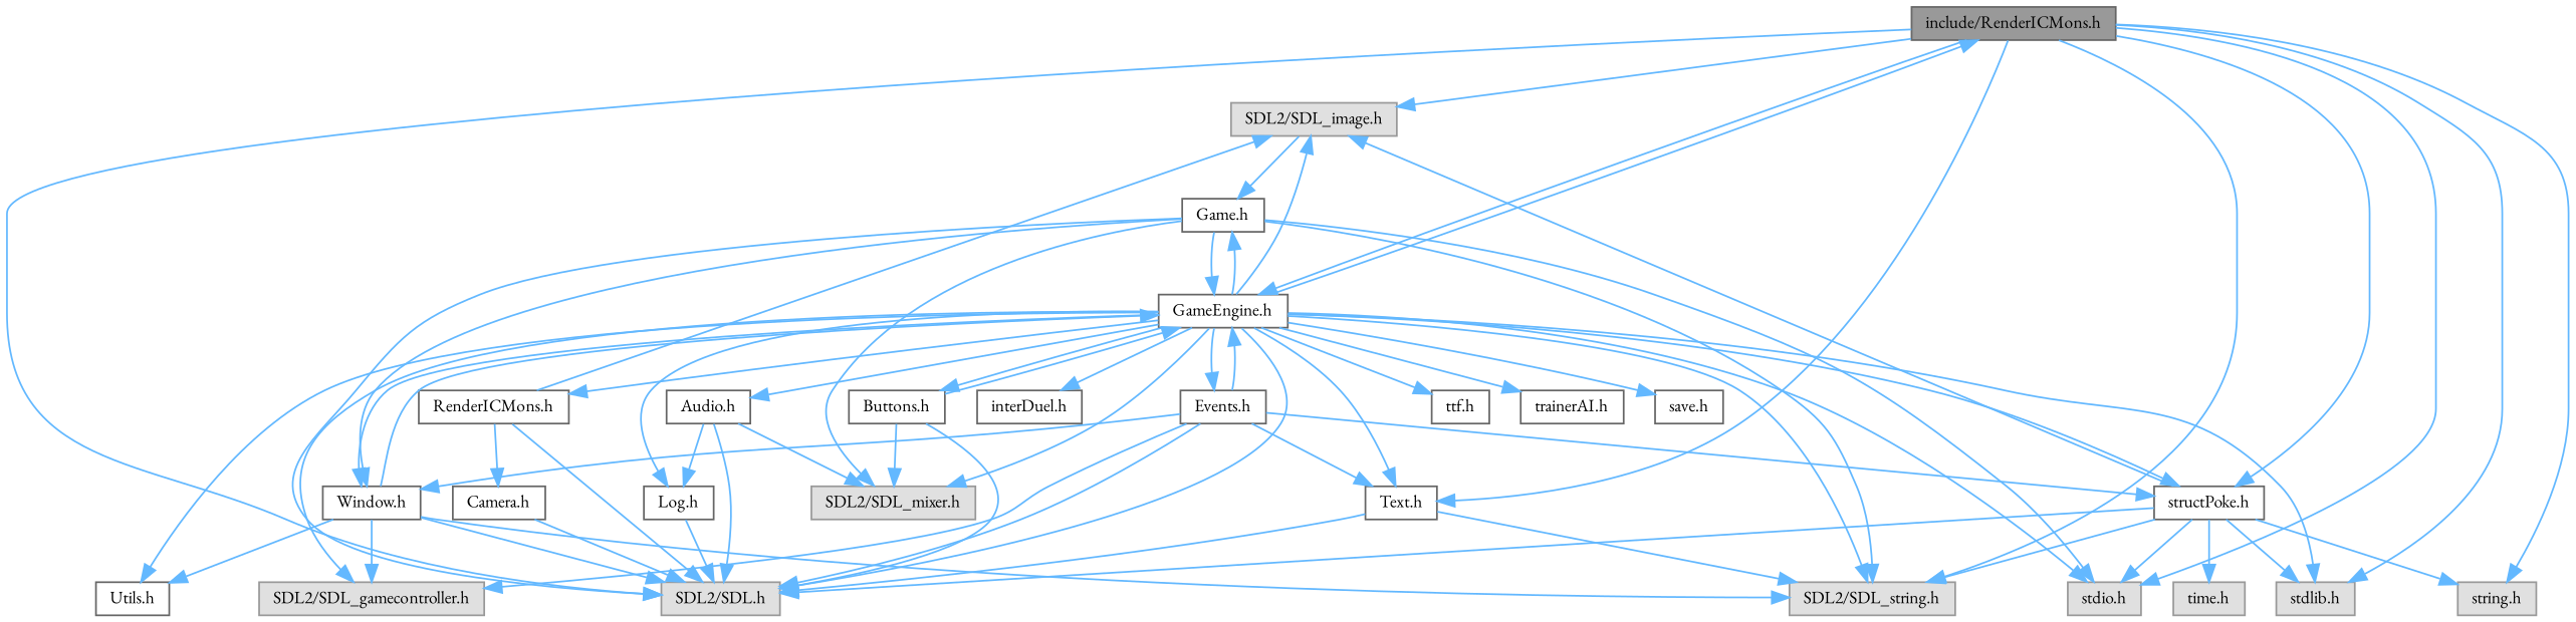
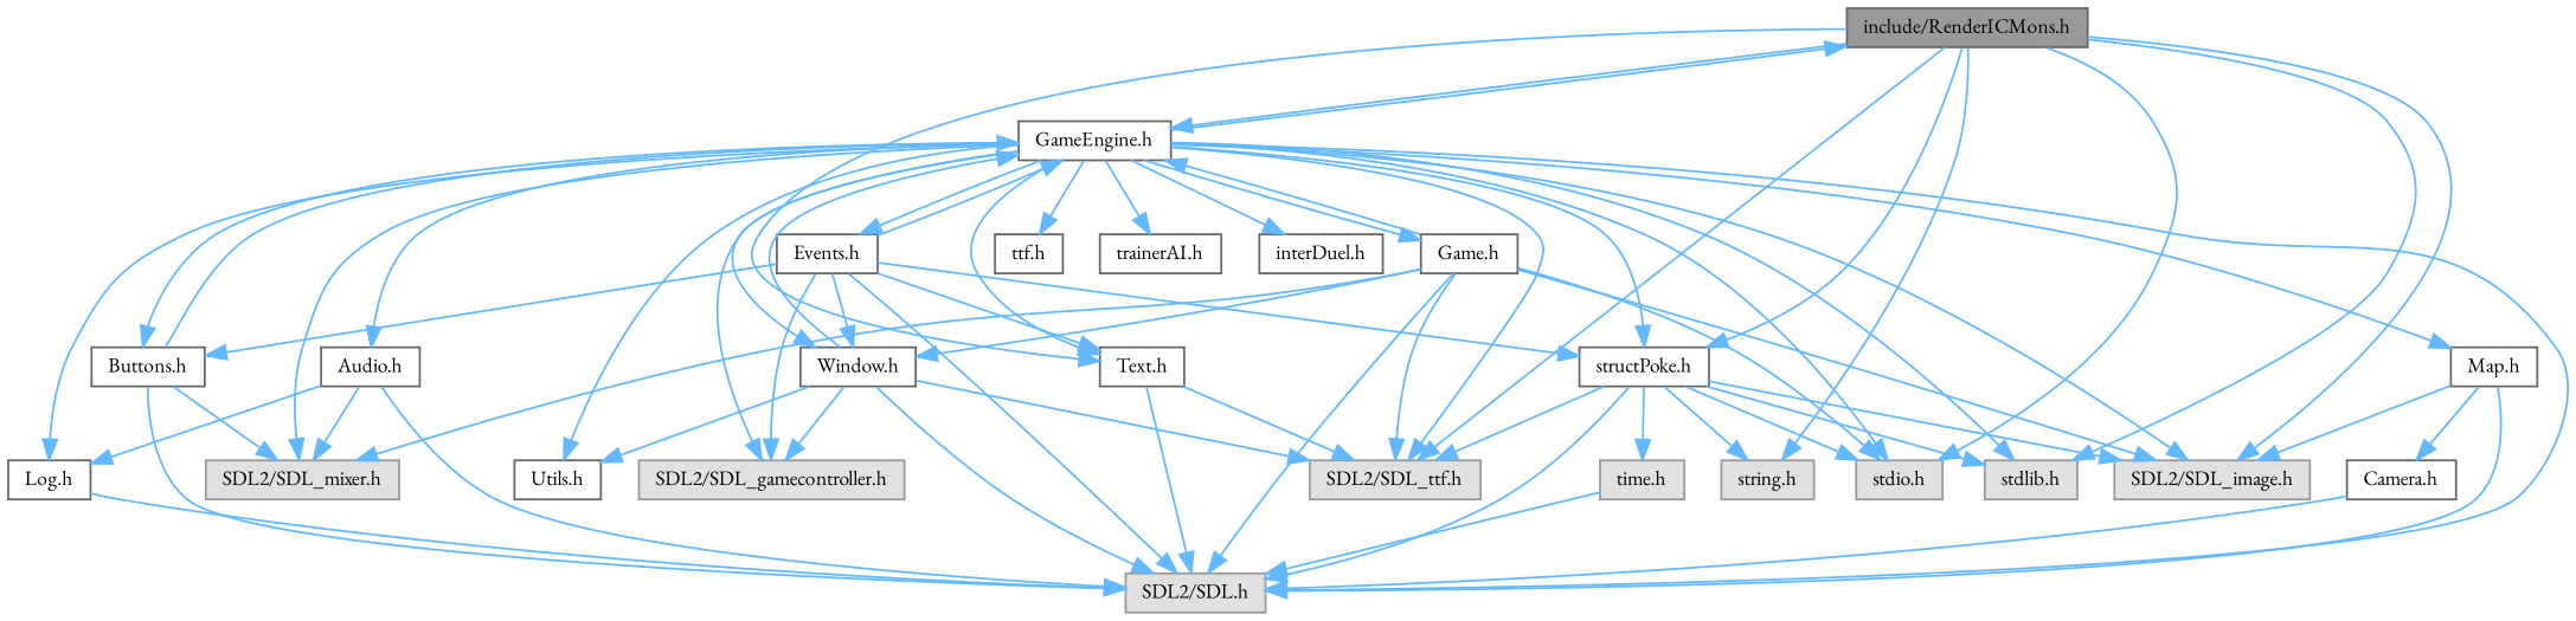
  digraph {
    fontname="EB Garamond"
    node [color=grey40 fillcolor=white fontname="EB Garamond" fontsize=10 shape=box style=filled]
    edge [color=steelblue1 fontname="EB Garamond" fontsize=10 labelfontname=Helvetica labelfontsize=10 style=solid]
    n1 [color=gray40 fillcolor=grey60 fontcolor=black height=0.2 label="include/RenderICMons.h" width=0.4]
    n2 [color=grey60 fillcolor="#E0E0E0" height=0.2 label="SDL2/SDL.h" width=0.4]
    n3 [color=grey60 fillcolor="#E0E0E0" height=0.2 label="SDL2/SDL_image.h" width=0.4]
-   n4 [color=grey60 fillcolor="#E0E0E0" height=0.2 label="SDL2/SDL_string.h" width=0.4]
+   n4 [color=grey60 fillcolor="#E0E0E0" height=0.2 label="SDL2/SDL_ttf.h" width=0.4]
    n5 [color=grey60 fillcolor="#E0E0E0" height=0.2 label="stdio.h" width=0.4]
    n6 [color=grey60 fillcolor="#E0E0E0" height=0.2 label="stdlib.h" width=0.4]
    n7 [color=grey60 fillcolor="#E0E0E0" height=0.2 label="string.h" width=0.4]
    n8 [height=0.2 label="GameEngine.h" width=0.4]
    n9 [height=0.2 label="structPoke.h" width=0.4]
    n10 [height=0.2 label="Text.h" width=0.4]
    n11 [color=grey60 fillcolor="#E0E0E0" height=0.2 label="SDL2/SDL_mixer.h" width=0.4]
    n12 [color=grey60 fillcolor="#E0E0E0" height=0.2 label="SDL2/SDL_gamecontroller.h" width=0.4]
    n13 [height=0.2 label="Log.h" width=0.4]
    n14 [height=0.2 label="Audio.h" width=0.4]
    n15 [height=0.2 label="Buttons.h" width=0.4]
    n16 [height=0.2 label="ttf.h" width=0.4]
    n17 [height=0.2 label="trainerAI.h" width=0.4]
-   n18 [height=0.2 label="save.h" width=0.4]
    n19 [height=0.2 label="interDuel.h" width=0.4]
    n20 [height=0.2 label="Utils.h" width=0.4]
    n21 [height=0.2 label="Window.h" width=0.4]
-   n22 [height=0.2 label="RenderICMons.h" width=0.4]
+   n22 [height=0.2 label="Map.h" width=0.4]
    n23 [height=0.2 label="Game.h" width=0.4]
    n24 [height=0.2 label="Events.h" width=0.4]
    n25 [color=grey60 fillcolor="#E0E0E0" height=0.2 label="time.h" width=0.4]
    n26 [height=0.2 label="Camera.h" width=0.4]
-   n1 -> n2
+   n25 -> n2
    n1 -> n3
    n1 -> n4
    n1 -> n5
    n1 -> n6
    n1 -> n7
    n1 -> n8
    n1 -> n9
    n1 -> n10
    n8 -> n1
    n8 -> n2
    n8 -> n3
    n8 -> n4
    n8 -> n5
    n8 -> n6
    n8 -> n9
    n8 -> n10
    n8 -> n11
    n8 -> n12
    n8 -> n13
    n8 -> n14
    n8 -> n15
    n8 -> n16
    n8 -> n17
-   n8 -> n18
    n8 -> n19
    n8 -> n20
    n8 -> n21
    n8 -> n22
    n8 -> n23
    n8 -> n24
    n9 -> n2
    n9 -> n3
    n9 -> n4
    n9 -> n5
    n9 -> n6
    n9 -> n7
    n9 -> n25
    n10 -> n2
    n10 -> n4
    n13 -> n2
    n14 -> n2
    n14 -> n11
    n14 -> n13
    n15 -> n2
    n15 -> n8
    n15 -> n11
    n21 -> n2
    n21 -> n4
    n21 -> n8
    n21 -> n12
    n21 -> n20
    n22 -> n2
    n22 -> n3
    n22 -> n26
    n23 -> n2
-   n3 -> n23
+   n23 -> n3
    n23 -> n4
    n23 -> n5
    n23 -> n8
    n23 -> n11
    n23 -> n21
    n24 -> n2
    n24 -> n8
    n24 -> n9
    n24 -> n10
    n24 -> n12
+   n24 -> n15
    n24 -> n21
    n26 -> n2
  }
